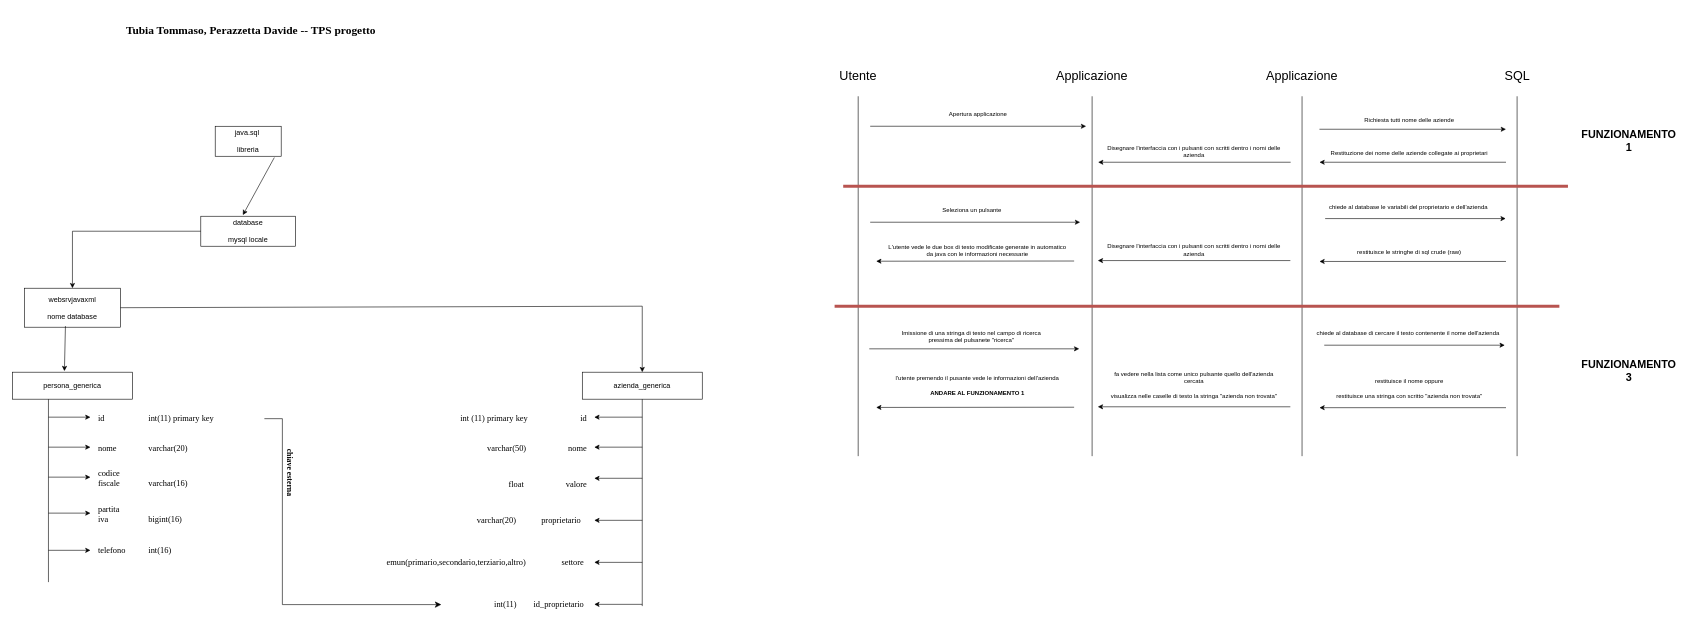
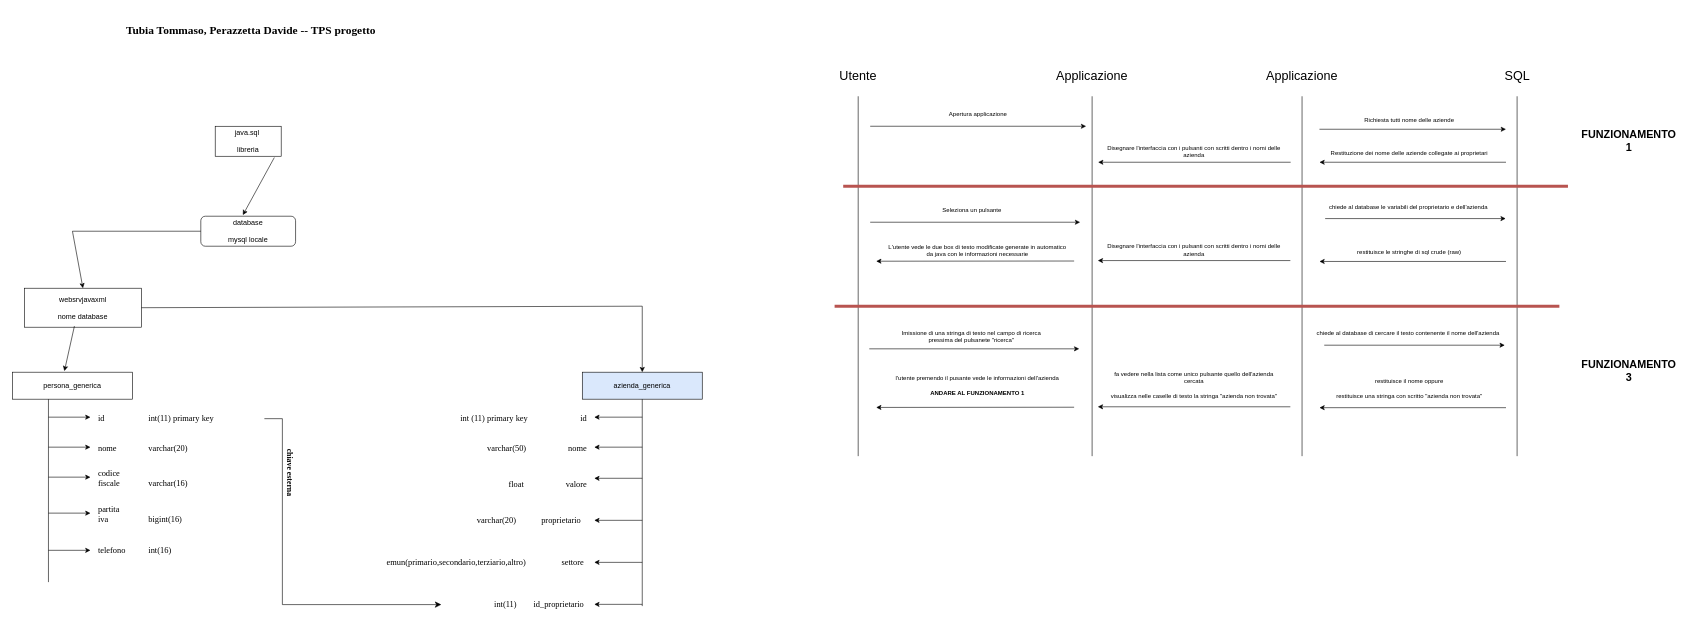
  <mxCell id="0" />
  <mxCell id="1" parent="0" />
  <mxCell id="2" value="java.sql&amp;nbsp;&lt;br&gt;&lt;br&gt;libreria" style="html=1;whiteSpace=wrap;" vertex="1" parent="1"><mxGeometry x="358" y="210" width="110" height="50" as="geometry" /></mxCell>
  <mxCell id="3" value="Tubia Tommaso, Perazzetta Davide -- TPS progetto " style="text;strokeColor=none;fillColor=none;align=center;verticalAlign=middle;whiteSpace=wrap;rounded=0;fontFamily=Verdana;fontStyle=1;horizontal=1;fontSize=19;labelBackgroundColor=none;labelBorderColor=none;html=1;" vertex="1" parent="1"><mxGeometry x="20" y="20" width="800" height="60" as="geometry" /></mxCell>
- <mxCell id="4" value="database&lt;br&gt;&lt;br&gt;mysql locale" style="html=1;whiteSpace=wrap;" vertex="1" parent="1"><mxGeometry x="334" y="360" width="158" height="50" as="geometry" /></mxCell>
- <mxCell id="5" value="websrvjavaxml&lt;br&gt;&lt;br&gt;nome database" style="html=1;whiteSpace=wrap;" vertex="1" parent="1"><mxGeometry x="40" y="480" width="160" height="65" as="geometry" /></mxCell>
+ <mxCell id="4" value="database&lt;br&gt;&lt;br&gt;mysql locale" style="html=1;whiteSpace=wrap;rounded=1;" vertex="1" parent="1"><mxGeometry x="334" y="360" width="158" height="50" as="geometry" /></mxCell>
+ <mxCell id="5" value="websrvjavaxml&lt;br&gt;&lt;br&gt;nome database" style="html=1;whiteSpace=wrap;" vertex="1" parent="1"><mxGeometry x="40" y="480" width="195" height="65" as="geometry" /></mxCell>
  <mxCell id="6" value="" style="endArrow=classic;html=1;rounded=0;entryX=0.444;entryY=-0.04;entryDx=0;entryDy=0;entryPerimeter=0;exitX=0.896;exitY=1.043;exitDx=0;exitDy=0;exitPerimeter=0;" edge="1" parent="1" source="2" target="4"><mxGeometry width="50" height="50" relative="1" as="geometry"><mxPoint x="390" y="270" as="sourcePoint" /><mxPoint x="399" y="327" as="targetPoint" /><Array as="points" /></mxGeometry></mxCell>
  <mxCell id="7" value="" style="endArrow=classic;html=1;rounded=0;entryX=0.5;entryY=0;entryDx=0;entryDy=0;exitX=0;exitY=0.5;exitDx=0;exitDy=0;" edge="1" parent="1" source="4" target="5"><mxGeometry width="50" height="50" relative="1" as="geometry"><mxPoint x="155" y="333" as="sourcePoint" /><mxPoint x="140" y="410" as="targetPoint" /><Array as="points"><mxPoint x="120" y="385" /></Array></mxGeometry></mxCell>
  <mxCell id="8" value="" style="endArrow=none;html=1;rounded=0;" edge="1" parent="1"><mxGeometry width="50" height="50" relative="1" as="geometry"><mxPoint x="80" y="970" as="sourcePoint" /><mxPoint x="80" y="660" as="targetPoint" /></mxGeometry></mxCell>
  <mxCell id="9" value="" style="endArrow=classic;html=1;rounded=0;" edge="1" parent="1"><mxGeometry width="50" height="50" relative="1" as="geometry"><mxPoint x="80" y="695" as="sourcePoint" /><mxPoint x="150" y="695" as="targetPoint" /></mxGeometry></mxCell>
  <mxCell id="10" value="id &lt;span style=&quot;white-space: pre;&quot;&gt;&#09;&lt;span style=&quot;white-space: pre;&quot;&gt;&#09;&lt;/span&gt;&lt;span style=&quot;white-space: pre;&quot;&gt;&#09;&lt;/span&gt;&lt;/span&gt;int(11) primary key" style="text;html=1;strokeColor=none;fillColor=none;align=left;verticalAlign=middle;whiteSpace=wrap;rounded=0;fontFamily=Verdana;fontSize=14;" vertex="1" parent="1"><mxGeometry x="161" y="680" width="279" height="35" as="geometry" /></mxCell>
  <mxCell id="11" value="persona_generica" style="html=1;whiteSpace=wrap;" vertex="1" parent="1"><mxGeometry x="20" y="620" width="200" height="45" as="geometry" /></mxCell>
  <mxCell id="12" value="" style="endArrow=none;html=1;rounded=0;" edge="1" parent="1"><mxGeometry width="50" height="50" relative="1" as="geometry"><mxPoint x="1070" y="1010" as="sourcePoint" /><mxPoint x="1070" y="660" as="targetPoint" /></mxGeometry></mxCell>
  <mxCell id="13" value="" style="endArrow=classic;html=1;rounded=0;" edge="1" parent="1"><mxGeometry width="50" height="50" relative="1" as="geometry"><mxPoint x="1070" y="695" as="sourcePoint" /><mxPoint x="990" y="695" as="targetPoint" /></mxGeometry></mxCell>
  <mxCell id="14" value="int (11) primary key&amp;nbsp; &amp;nbsp; &amp;nbsp; &amp;nbsp; &amp;nbsp; &amp;nbsp; &amp;nbsp; &amp;nbsp; &amp;nbsp; &amp;nbsp; &amp;nbsp; &amp;nbsp; &amp;nbsp;id" style="text;html=1;strokeColor=none;fillColor=none;align=right;verticalAlign=middle;whiteSpace=wrap;rounded=0;fontFamily=Verdana;fontSize=14;" vertex="1" parent="1"><mxGeometry x="650" y="680" width="330" height="35" as="geometry" /></mxCell>
- <mxCell id="15" value="azienda_generica" style="html=1;whiteSpace=wrap;" vertex="1" parent="1"><mxGeometry x="970" y="620" width="200" height="45" as="geometry" /></mxCell>
+ <mxCell id="15" value="azienda_generica" style="html=1;whiteSpace=wrap;fillColor=#dae8fc;" vertex="1" parent="1"><mxGeometry x="970" y="620" width="200" height="45" as="geometry" /></mxCell>
  <mxCell id="16" value="" style="endArrow=classic;html=1;rounded=0;exitX=1;exitY=0.5;exitDx=0;exitDy=0;entryX=0.5;entryY=0;entryDx=0;entryDy=0;" edge="1" parent="1" source="5" target="15"><mxGeometry width="50" height="50" relative="1" as="geometry"><mxPoint x="240" y="520" as="sourcePoint" /><mxPoint x="290" y="470" as="targetPoint" /><Array as="points"><mxPoint x="1070" y="510" /></Array></mxGeometry></mxCell>
  <mxCell id="17" value="" style="endArrow=classic;html=1;rounded=0;exitX=0.427;exitY=0.972;exitDx=0;exitDy=0;exitPerimeter=0;entryX=0.433;entryY=-0.041;entryDx=0;entryDy=0;entryPerimeter=0;" edge="1" parent="1" source="5" target="11"><mxGeometry width="50" height="50" relative="1" as="geometry"><mxPoint x="540" y="810" as="sourcePoint" /><mxPoint x="590" y="760" as="targetPoint" /></mxGeometry></mxCell>
  <mxCell id="18" value="" style="endArrow=classic;html=1;rounded=0;" edge="1" parent="1"><mxGeometry width="50" height="50" relative="1" as="geometry"><mxPoint x="80" y="745" as="sourcePoint" /><mxPoint x="150" y="745" as="targetPoint" /></mxGeometry></mxCell>
  <mxCell id="19" value="nome&lt;span style=&quot;white-space: pre;&quot;&gt;&#09;&lt;span style=&quot;white-space: pre;&quot;&gt;&#09;&lt;/span&gt;v&lt;/span&gt;archar(20)" style="text;html=1;strokeColor=none;fillColor=none;align=left;verticalAlign=middle;whiteSpace=wrap;rounded=0;fontFamily=Verdana;fontSize=14;" vertex="1" parent="1"><mxGeometry x="161" y="730" width="279" height="35" as="geometry" /></mxCell>
  <mxCell id="20" value="" style="endArrow=classic;html=1;rounded=0;" edge="1" parent="1"><mxGeometry width="50" height="50" relative="1" as="geometry"><mxPoint x="80" y="795" as="sourcePoint" /><mxPoint x="150" y="795" as="targetPoint" /></mxGeometry></mxCell>
  <mxCell id="21" value="codice&lt;br&gt;fiscale&lt;span style=&quot;white-space: pre;&quot;&gt;&#09;&lt;span style=&quot;white-space: pre;&quot;&gt;&#09;&lt;/span&gt;v&lt;/span&gt;archar(16)" style="text;html=1;strokeColor=none;fillColor=none;align=left;verticalAlign=middle;whiteSpace=wrap;rounded=0;fontFamily=Verdana;fontSize=14;" vertex="1" parent="1"><mxGeometry x="161" y="780" width="279" height="35" as="geometry" /></mxCell>
  <mxCell id="22" value="" style="endArrow=classic;html=1;rounded=0;" edge="1" parent="1"><mxGeometry width="50" height="50" relative="1" as="geometry"><mxPoint x="80" y="855" as="sourcePoint" /><mxPoint x="150" y="855" as="targetPoint" /></mxGeometry></mxCell>
  <mxCell id="23" value="partita&lt;br&gt;iva&lt;span style=&quot;white-space: pre;&quot;&gt;&#09;&lt;span style=&quot;white-space: pre;&quot;&gt;&#09;&lt;span style=&quot;white-space: pre;&quot;&gt;&#09;&lt;/span&gt;b&lt;/span&gt;i&lt;/span&gt;gint(16)" style="text;html=1;strokeColor=none;fillColor=none;align=left;verticalAlign=middle;whiteSpace=wrap;rounded=0;fontFamily=Verdana;fontSize=14;" vertex="1" parent="1"><mxGeometry x="161" y="840" width="279" height="35" as="geometry" /></mxCell>
  <mxCell id="24" value="" style="endArrow=classic;html=1;rounded=0;" edge="1" parent="1"><mxGeometry width="50" height="50" relative="1" as="geometry"><mxPoint x="80" y="917" as="sourcePoint" /><mxPoint x="150" y="917" as="targetPoint" /></mxGeometry></mxCell>
  <mxCell id="25" value="telefono&lt;span style=&quot;white-space: pre;&quot;&gt;&#09;&lt;span style=&quot;white-space: pre;&quot;&gt;&#09;&lt;/span&gt;i&lt;/span&gt;nt(16)" style="text;html=1;strokeColor=none;fillColor=none;align=left;verticalAlign=middle;whiteSpace=wrap;rounded=0;fontFamily=Verdana;fontSize=14;" vertex="1" parent="1"><mxGeometry x="161" y="900" width="279" height="35" as="geometry" /></mxCell>
  <mxCell id="26" value="" style="endArrow=classic;html=1;rounded=0;" edge="1" parent="1"><mxGeometry width="50" height="50" relative="1" as="geometry"><mxPoint x="1070" y="745" as="sourcePoint" /><mxPoint x="990" y="745" as="targetPoint" /></mxGeometry></mxCell>
  <mxCell id="27" value="varchar(50)&amp;nbsp; &amp;nbsp; &amp;nbsp; &amp;nbsp; &amp;nbsp; &amp;nbsp; &amp;nbsp; &amp;nbsp; &amp;nbsp; &amp;nbsp; nome" style="text;html=1;strokeColor=none;fillColor=none;align=right;verticalAlign=middle;whiteSpace=wrap;rounded=0;fontFamily=Verdana;fontSize=14;" vertex="1" parent="1"><mxGeometry x="700" y="730" width="280" height="35" as="geometry" /></mxCell>
  <mxCell id="28" value="" style="endArrow=classic;html=1;rounded=0;" edge="1" parent="1"><mxGeometry width="50" height="50" relative="1" as="geometry"><mxPoint x="1070" y="796.91" as="sourcePoint" /><mxPoint x="990" y="796.91" as="targetPoint" /></mxGeometry></mxCell>
  <mxCell id="29" value="float&amp;nbsp; &amp;nbsp; &amp;nbsp; &amp;nbsp; &amp;nbsp; &amp;nbsp; &amp;nbsp; &amp;nbsp; &amp;nbsp; &amp;nbsp; valore" style="text;html=1;strokeColor=none;fillColor=none;align=right;verticalAlign=middle;whiteSpace=wrap;rounded=0;fontFamily=Verdana;fontSize=14;" vertex="1" parent="1"><mxGeometry x="690" y="790" width="290" height="35" as="geometry" /></mxCell>
  <mxCell id="30" value="" style="endArrow=classic;html=1;rounded=0;" edge="1" parent="1"><mxGeometry width="50" height="50" relative="1" as="geometry"><mxPoint x="1070" y="867" as="sourcePoint" /><mxPoint x="990" y="867" as="targetPoint" /></mxGeometry></mxCell>
  <mxCell id="31" value="varchar(20)&amp;nbsp; &amp;nbsp; &amp;nbsp; &amp;nbsp; &amp;nbsp; &amp;nbsp; proprietario" style="text;html=1;strokeColor=none;fillColor=none;align=right;verticalAlign=middle;whiteSpace=wrap;rounded=0;fontFamily=Verdana;fontSize=14;" vertex="1" parent="1"><mxGeometry x="690" y="850" width="280" height="35" as="geometry" /></mxCell>
  <mxCell id="32" value="" style="endArrow=classic;html=1;rounded=0;" edge="1" parent="1"><mxGeometry width="50" height="50" relative="1" as="geometry"><mxPoint x="1070" y="937.08" as="sourcePoint" /><mxPoint x="990" y="937.08" as="targetPoint" /></mxGeometry></mxCell>
  <mxCell id="33" value="&amp;nbsp;emun(primario,secondario,terziario,altro)&amp;nbsp; &amp;nbsp; &amp;nbsp; &amp;nbsp; &amp;nbsp; &amp;nbsp; &amp;nbsp; &amp;nbsp; &amp;nbsp;settore" style="text;html=1;strokeColor=none;fillColor=none;align=right;verticalAlign=middle;whiteSpace=wrap;rounded=0;fontFamily=Verdana;fontSize=14;" vertex="1" parent="1"><mxGeometry x="525" y="920" width="450" height="35" as="geometry" /></mxCell>
  <mxCell id="34" value="" style="endArrow=classic;html=1;rounded=0;" edge="1" parent="1"><mxGeometry width="50" height="50" relative="1" as="geometry"><mxPoint x="1070" y="1007.08" as="sourcePoint" /><mxPoint x="990" y="1007.08" as="targetPoint" /></mxGeometry></mxCell>
  <mxCell id="35" value="int(11)&amp;nbsp; &amp;nbsp; &amp;nbsp; &amp;nbsp; id_proprietario" style="text;html=1;strokeColor=none;fillColor=none;align=right;verticalAlign=middle;whiteSpace=wrap;rounded=0;fontFamily=Verdana;fontSize=14;" vertex="1" parent="1"><mxGeometry x="735" y="990" width="240" height="35" as="geometry" /></mxCell>
  <mxCell id="36" value="" style="edgeStyle=elbowEdgeStyle;elbow=horizontal;endArrow=classic;html=1;curved=0;rounded=0;endSize=8;startSize=8;exitX=1;exitY=0.5;exitDx=0;exitDy=0;" edge="1" parent="1" source="10" target="35"><mxGeometry width="50" height="50" relative="1" as="geometry"><mxPoint x="530" y="820" as="sourcePoint" /><mxPoint x="580" y="770" as="targetPoint" /><Array as="points"><mxPoint x="470" y="850" /></Array></mxGeometry></mxCell>
  <mxCell id="37" value="" style="endArrow=none;html=1;rounded=0;" edge="1" parent="1"><mxGeometry width="50" height="50" relative="1" as="geometry"><mxPoint x="1430" y="760" as="sourcePoint" /><mxPoint x="1430" y="160" as="targetPoint" /></mxGeometry></mxCell>
  <mxCell id="38" value="Utente" style="text;html=1;strokeColor=none;fillColor=none;align=center;verticalAlign=middle;whiteSpace=wrap;rounded=0;fontSize=21;" vertex="1" parent="1"><mxGeometry x="1360" y="90" width="140" height="70" as="geometry" /></mxCell>
  <mxCell id="39" value="" style="endArrow=none;html=1;rounded=0;" edge="1" parent="1"><mxGeometry width="50" height="50" relative="1" as="geometry"><mxPoint x="1820" y="760" as="sourcePoint" /><mxPoint x="1820" y="160" as="targetPoint" /></mxGeometry></mxCell>
  <mxCell id="40" value="Applicazione" style="text;html=1;strokeColor=none;fillColor=none;align=center;verticalAlign=middle;whiteSpace=wrap;rounded=0;fontSize=21;" vertex="1" parent="1"><mxGeometry x="1750" y="90" width="140" height="70" as="geometry" /></mxCell>
  <mxCell id="41" value="" style="endArrow=none;html=1;rounded=0;" edge="1" parent="1"><mxGeometry width="50" height="50" relative="1" as="geometry"><mxPoint x="2170" y="760" as="sourcePoint" /><mxPoint x="2170" y="160" as="targetPoint" /></mxGeometry></mxCell>
  <mxCell id="42" value="Applicazione" style="text;html=1;strokeColor=none;fillColor=none;align=center;verticalAlign=middle;whiteSpace=wrap;rounded=0;fontSize=21;" vertex="1" parent="1"><mxGeometry x="2100" y="90" width="140" height="70" as="geometry" /></mxCell>
  <mxCell id="43" value="" style="endArrow=classic;html=1;rounded=0;" edge="1" parent="1"><mxGeometry width="50" height="50" relative="1" as="geometry"><mxPoint x="1450" y="210" as="sourcePoint" /><mxPoint x="1810" y="210" as="targetPoint" /></mxGeometry></mxCell>
  <mxCell id="44" value="Apertura applicazione" style="text;html=1;strokeColor=none;fillColor=none;align=center;verticalAlign=middle;whiteSpace=wrap;rounded=0;fontSize=10;" vertex="1" parent="1"><mxGeometry x="1470" y="180" width="320" height="20" as="geometry" /></mxCell>
  <mxCell id="45" value="" style="endArrow=none;html=1;rounded=0;" edge="1" parent="1"><mxGeometry width="50" height="50" relative="1" as="geometry"><mxPoint x="2528.52" y="760" as="sourcePoint" /><mxPoint x="2528.52" y="160" as="targetPoint" /></mxGeometry></mxCell>
  <mxCell id="46" value="SQL" style="text;html=1;strokeColor=none;fillColor=none;align=center;verticalAlign=middle;whiteSpace=wrap;rounded=0;fontSize=21;" vertex="1" parent="1"><mxGeometry x="2459" y="90" width="140" height="70" as="geometry" /></mxCell>
  <mxCell id="47" value="" style="endArrow=classic;html=1;rounded=0;" edge="1" parent="1"><mxGeometry width="50" height="50" relative="1" as="geometry"><mxPoint x="2199" y="215" as="sourcePoint" /><mxPoint x="2510" y="215" as="targetPoint" /></mxGeometry></mxCell>
  <mxCell id="48" value="Richiesta tutti nome delle aziende" style="text;html=1;strokeColor=none;fillColor=none;align=center;verticalAlign=middle;whiteSpace=wrap;rounded=0;fontSize=10;" vertex="1" parent="1"><mxGeometry x="2199" y="190" width="300" height="20" as="geometry" /></mxCell>
  <mxCell id="49" value="" style="endArrow=classic;html=1;rounded=0;" edge="1" parent="1"><mxGeometry width="50" height="50" relative="1" as="geometry"><mxPoint x="2510" y="270" as="sourcePoint" /><mxPoint x="2199" y="270" as="targetPoint" /></mxGeometry></mxCell>
  <mxCell id="50" value="Restituzione dei nome delle aziende collegate ai proprietari" style="text;html=1;strokeColor=none;fillColor=none;align=center;verticalAlign=middle;whiteSpace=wrap;rounded=0;fontSize=10;" vertex="1" parent="1"><mxGeometry x="2199" y="244.6" width="300" height="20" as="geometry" /></mxCell>
  <mxCell id="51" value="" style="endArrow=classic;html=1;rounded=0;" edge="1" parent="1"><mxGeometry width="50" height="50" relative="1" as="geometry"><mxPoint x="2151" y="270" as="sourcePoint" /><mxPoint x="1830" y="270" as="targetPoint" /></mxGeometry></mxCell>
  <mxCell id="52" value="Disegnare l'interfaccia con i pulsanti con scritti dentro i nomi delle azienda" style="text;html=1;strokeColor=none;fillColor=none;align=center;verticalAlign=middle;whiteSpace=wrap;rounded=0;fontSize=10;" vertex="1" parent="1"><mxGeometry x="1840" y="240" width="300" height="24.6" as="geometry" /></mxCell>
  <mxCell id="53" value="" style="endArrow=classic;html=1;rounded=0;" edge="1" parent="1"><mxGeometry width="50" height="50" relative="1" as="geometry"><mxPoint x="1450" y="370" as="sourcePoint" /><mxPoint x="1800" y="370" as="targetPoint" /></mxGeometry></mxCell>
  <mxCell id="54" value="Seleziona un pulsante" style="text;html=1;strokeColor=none;fillColor=none;align=center;verticalAlign=middle;whiteSpace=wrap;rounded=0;fontSize=10;" vertex="1" parent="1"><mxGeometry x="1460" y="340" width="320" height="20" as="geometry" /></mxCell>
  <mxCell id="55" value="" style="endArrow=classic;html=1;rounded=0;" edge="1" parent="1"><mxGeometry width="50" height="50" relative="1" as="geometry"><mxPoint x="2208.5" y="363.93" as="sourcePoint" /><mxPoint x="2509.5" y="363.93" as="targetPoint" /></mxGeometry></mxCell>
  <mxCell id="56" value="chiede al database le variabili del proprietario e dell'azienda&amp;nbsp;" style="text;html=1;strokeColor=none;fillColor=none;align=center;verticalAlign=middle;whiteSpace=wrap;rounded=0;fontSize=10;" vertex="1" parent="1"><mxGeometry x="2188.5" y="333.93" width="320" height="20" as="geometry" /></mxCell>
  <mxCell id="57" value="" style="endArrow=classic;html=1;rounded=0;" edge="1" parent="1"><mxGeometry width="50" height="50" relative="1" as="geometry"><mxPoint x="2510" y="435.4" as="sourcePoint" /><mxPoint x="2199" y="435.4" as="targetPoint" /></mxGeometry></mxCell>
  <mxCell id="58" value="restituisce le stringhe di sql crude (raw)" style="text;html=1;strokeColor=none;fillColor=none;align=center;verticalAlign=middle;whiteSpace=wrap;rounded=0;fontSize=10;" vertex="1" parent="1"><mxGeometry x="2199" y="410" width="300" height="20" as="geometry" /></mxCell>
  <mxCell id="59" value="" style="endArrow=classic;html=1;rounded=0;" edge="1" parent="1"><mxGeometry width="50" height="50" relative="1" as="geometry"><mxPoint x="2150.5" y="433.93" as="sourcePoint" /><mxPoint x="1829.5" y="433.93" as="targetPoint" /></mxGeometry></mxCell>
  <mxCell id="60" value="Disegnare l'interfaccia con i pulsanti con scritti dentro i nomi delle azienda" style="text;html=1;strokeColor=none;fillColor=none;align=center;verticalAlign=middle;whiteSpace=wrap;rounded=0;fontSize=10;" vertex="1" parent="1"><mxGeometry x="1839.5" y="403.93" width="300" height="24.6" as="geometry" /></mxCell>
  <mxCell id="61" value="" style="endArrow=classic;html=1;rounded=0;" edge="1" parent="1"><mxGeometry width="50" height="50" relative="1" as="geometry"><mxPoint x="1790" y="434.67" as="sourcePoint" /><mxPoint x="1460" y="435" as="targetPoint" /></mxGeometry></mxCell>
  <mxCell id="62" value="L'utente vede le due box di testo modificate generate in automatico da java con le informazioni necessarie" style="text;html=1;strokeColor=none;fillColor=none;align=center;verticalAlign=middle;whiteSpace=wrap;rounded=0;fontSize=10;" vertex="1" parent="1"><mxGeometry x="1479" y="404.67" width="300" height="24.6" as="geometry" /></mxCell>
  <mxCell id="63" value="" style="endArrow=none;html=1;rounded=0;fillColor=#f8cecc;strokeColor=#b85450;strokeWidth=5;" edge="1" parent="1"><mxGeometry width="50" height="50" relative="1" as="geometry"><mxPoint x="1405" y="310" as="sourcePoint" /><mxPoint x="2613.333" y="310" as="targetPoint" /></mxGeometry></mxCell>
  <mxCell id="64" value="" style="endArrow=none;html=1;rounded=0;fillColor=#f8cecc;strokeColor=#b85450;strokeWidth=5;" edge="1" parent="1"><mxGeometry width="50" height="50" relative="1" as="geometry"><mxPoint x="1390.67" y="510" as="sourcePoint" /><mxPoint x="2599.003" y="510" as="targetPoint" /></mxGeometry></mxCell>
  <mxCell id="65" value="" style="endArrow=classic;html=1;rounded=0;" edge="1" parent="1"><mxGeometry width="50" height="50" relative="1" as="geometry"><mxPoint x="1448.5" y="581.07" as="sourcePoint" /><mxPoint x="1798.5" y="581.07" as="targetPoint" /></mxGeometry></mxCell>
  <mxCell id="66" value="Imissione di una stringa di testo nel campo di ricerca&lt;br&gt;pressima del pulsanete &quot;ricerca&quot;" style="text;html=1;strokeColor=none;fillColor=none;align=center;verticalAlign=middle;whiteSpace=wrap;rounded=0;fontSize=10;" vertex="1" parent="1"><mxGeometry x="1458.5" y="551.07" width="320" height="20" as="geometry" /></mxCell>
  <mxCell id="67" value="" style="endArrow=classic;html=1;rounded=0;" edge="1" parent="1"><mxGeometry width="50" height="50" relative="1" as="geometry"><mxPoint x="2207" y="575" as="sourcePoint" /><mxPoint x="2508" y="575" as="targetPoint" /></mxGeometry></mxCell>
  <mxCell id="68" value="chiede al database di cercare il testo contenente il nome dell'azienda" style="text;html=1;strokeColor=none;fillColor=none;align=center;verticalAlign=middle;whiteSpace=wrap;rounded=0;fontSize=10;" vertex="1" parent="1"><mxGeometry x="2187" y="545" width="320" height="20" as="geometry" /></mxCell>
  <mxCell id="69" value="" style="endArrow=classic;html=1;rounded=0;" edge="1" parent="1"><mxGeometry width="50" height="50" relative="1" as="geometry"><mxPoint x="2510" y="679.17" as="sourcePoint" /><mxPoint x="2199" y="679.17" as="targetPoint" /></mxGeometry></mxCell>
  <mxCell id="70" value="restituisce il nome oppure&lt;br&gt;&lt;br&gt;restituisce una stringa con scritto &quot;azienda non trovata&quot;" style="text;html=1;strokeColor=none;fillColor=none;align=center;verticalAlign=middle;whiteSpace=wrap;rounded=0;fontSize=10;" vertex="1" parent="1"><mxGeometry x="2199" y="620" width="300" height="53.77" as="geometry" /></mxCell>
  <mxCell id="71" value="" style="endArrow=classic;html=1;rounded=0;" edge="1" parent="1"><mxGeometry width="50" height="50" relative="1" as="geometry"><mxPoint x="2150.5" y="677.7" as="sourcePoint" /><mxPoint x="1829.5" y="677.7" as="targetPoint" /></mxGeometry></mxCell>
  <mxCell id="72" value="fa vedere nella lista come unico pulsante quello dell'azienda cercata&lt;br&gt;&lt;br&gt;visualizza nelle caselle di testo la stringa &quot;azienda non trovata&quot;" style="text;html=1;strokeColor=none;fillColor=none;align=center;verticalAlign=middle;whiteSpace=wrap;rounded=0;fontSize=10;" vertex="1" parent="1"><mxGeometry x="1839.5" y="610" width="300" height="62.3" as="geometry" /></mxCell>
  <mxCell id="73" value="" style="endArrow=classic;html=1;rounded=0;" edge="1" parent="1"><mxGeometry width="50" height="50" relative="1" as="geometry"><mxPoint x="1790" y="678.44" as="sourcePoint" /><mxPoint x="1460" y="678.77" as="targetPoint" /></mxGeometry></mxCell>
  <mxCell id="74" value="l'utente premendo il pusante vede le informazioni dell'azienda&lt;br&gt;&lt;br&gt;&lt;b&gt;ANDARE AL FUNZIONAMENTO 1&lt;/b&gt;" style="text;html=1;strokeColor=none;fillColor=none;align=center;verticalAlign=middle;whiteSpace=wrap;rounded=0;fontSize=10;" vertex="1" parent="1"><mxGeometry x="1479" y="610" width="300" height="63.04" as="geometry" /></mxCell>
  <mxCell id="75" value="FUNZIONAMENTO 1" style="text;html=1;strokeColor=none;fillColor=none;align=center;verticalAlign=middle;whiteSpace=wrap;rounded=0;fontSize=18;fontStyle=1" vertex="1" parent="1"><mxGeometry x="2630" y="180" width="170" height="110" as="geometry" /></mxCell>
  <mxCell id="76" value="FUNZIONAMENTO 3" style="text;html=1;strokeColor=none;fillColor=none;align=center;verticalAlign=middle;whiteSpace=wrap;rounded=0;fontSize=18;fontStyle=1" vertex="1" parent="1"><mxGeometry x="2630" y="563.77" width="170" height="110" as="geometry" /></mxCell>
  <mxCell id="77" value="chiave esterna" style="text;html=1;strokeColor=none;fillColor=none;align=left;verticalAlign=middle;whiteSpace=wrap;rounded=0;fontFamily=Verdana;fontSize=13;rotation=90;fontStyle=1" vertex="1" parent="1"><mxGeometry x="415" y="805" width="138" height="20" as="geometry" /></mxCell>
